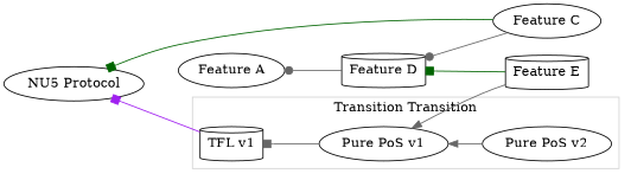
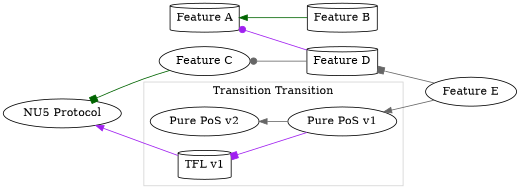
  digraph {
    color=lightgrey
    fontname="DejaVu Serif"
    rankdir=RL
    node [fontname="DejaVu Serif" shape=ellipse]
    edge [arrowhead=normal color=purple fontname="DejaVu Serif"]
    n1 [label="Pure PoS v1"]
    n2 [label="TFL v1" shape=cylinder]
    n3 [label="Pure PoS v2"]
    n4 [label="NU5 Protocol"]
-   n5 [label="Feature A"]
+   n5 [label="Feature A" shape=cylinder]
+   n6 [label="Feature B" shape=cylinder]
    n7 [label="Feature C"]
    n8 [label="Feature D" shape=cylinder]
-   n9 [label="Feature E" shape=cylinder]
+   n9 [label="Feature E"]
    subgraph cluster_1 {
      label="Transition Transition"
      n1
      n2
      n3
    }
-   n1 -> n2 [arrowhead=box color=gray40]
-   n2 -> n4 [arrowhead=box]
-   n3 -> n1 [color=gray40]
+   n1 -> n2 [arrowhead=box]
+   n2 -> n4
+   n1 -> n3 [color=gray40]
+   n6 -> n5 [color=darkgreen]
    n7 -> n4 [arrowhead=box color=darkgreen]
-   n8 -> n5 [arrowhead=dot color=gray40]
-   n7 -> n8 [arrowhead=dot color=gray40]
+   n8 -> n5 [arrowhead=dot]
+   n8 -> n7 [arrowhead=dot color=gray40]
    n9 -> n1 [color=gray40]
-   n9 -> n8 [arrowhead=box color=darkgreen]
+   n9 -> n8 [arrowhead=box color=gray40]
  }
